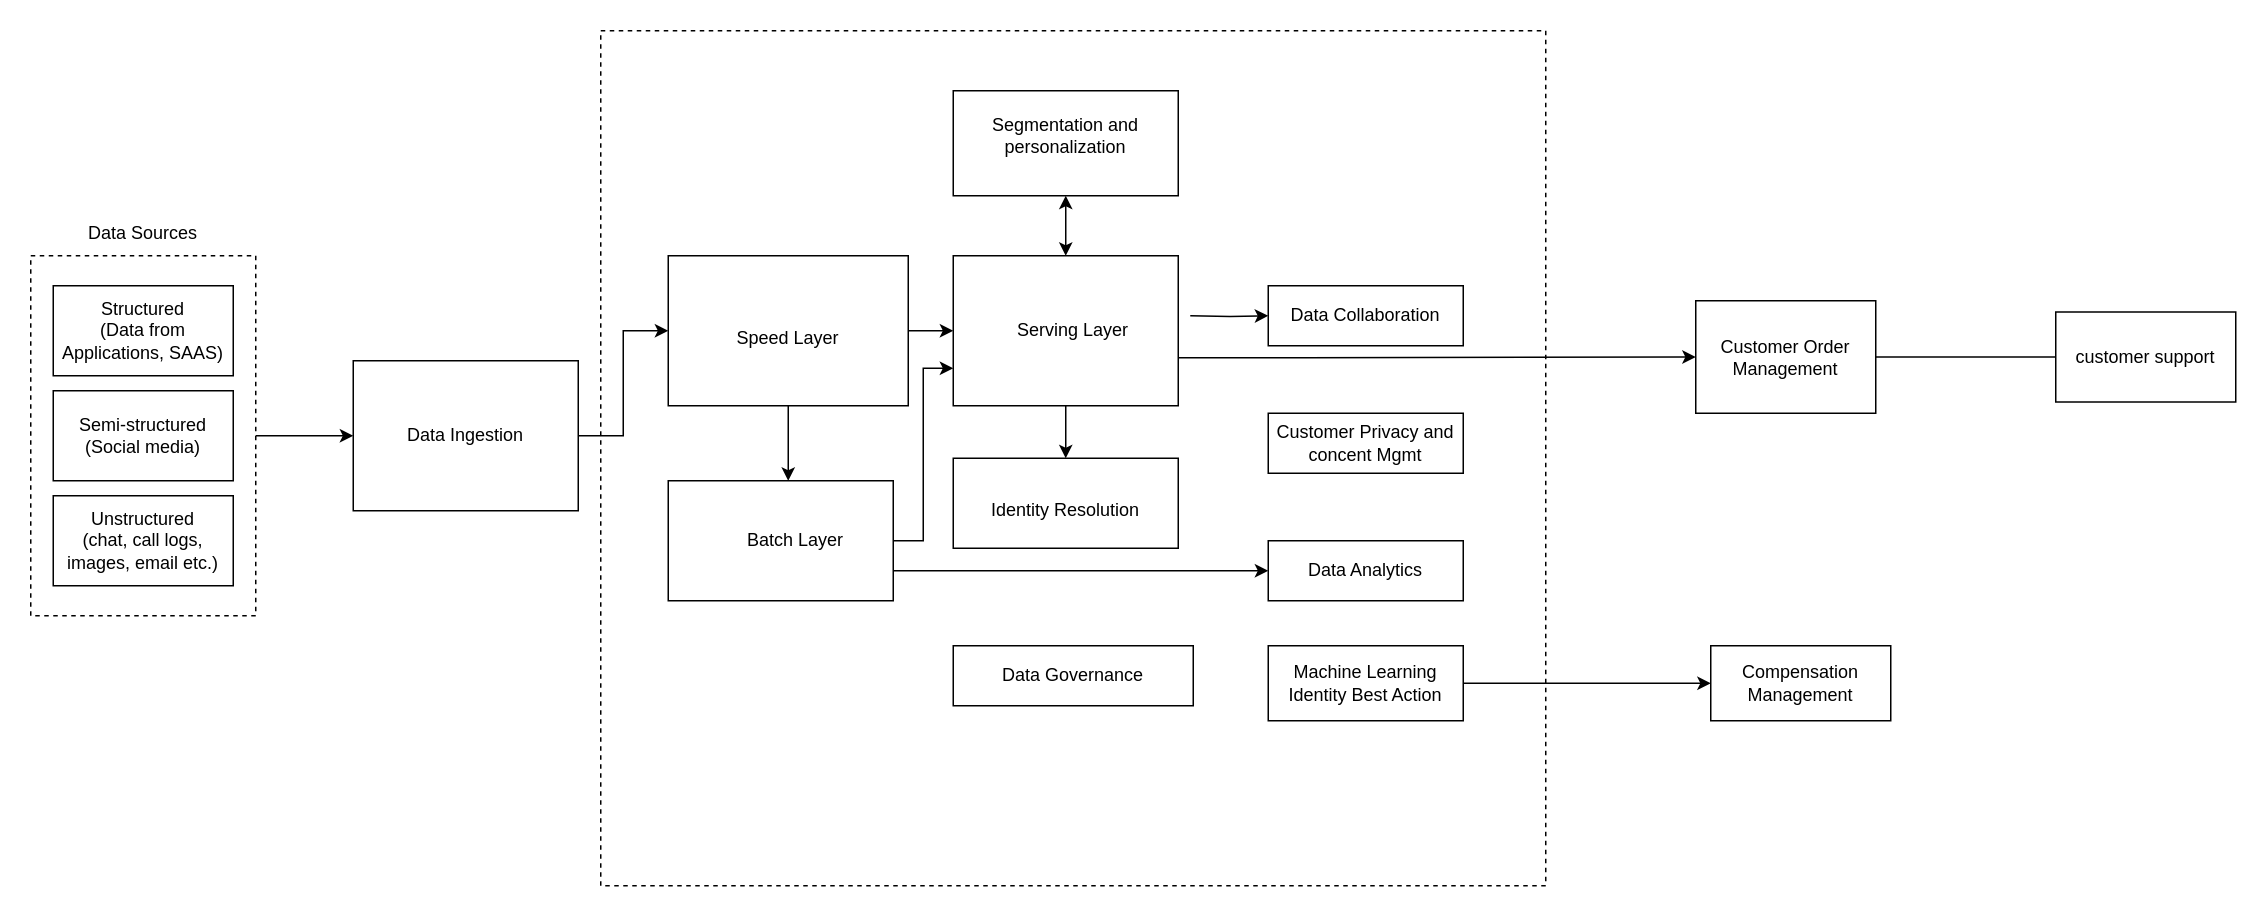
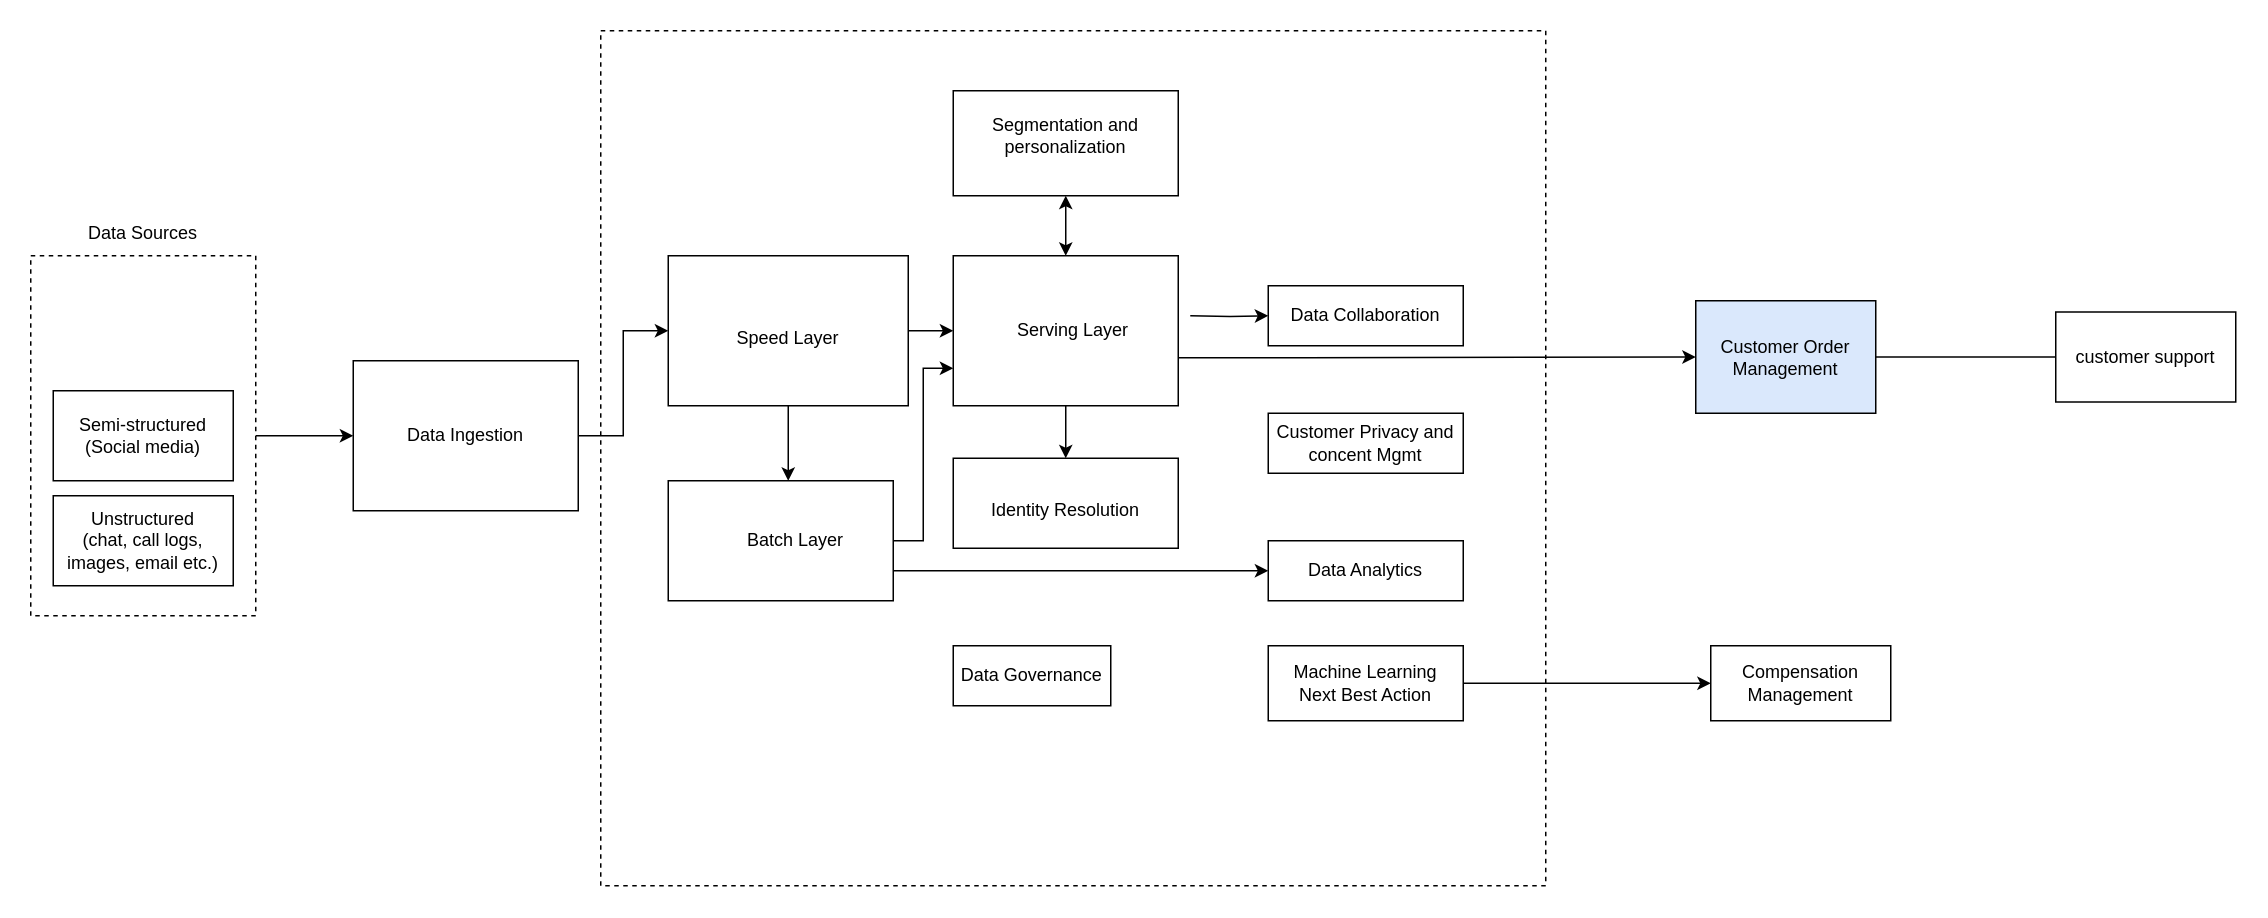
  <mxCell id="0" />
  <mxCell id="1" parent="0" />
  <mxCell id="2" value="" style="rounded=0;whiteSpace=wrap;html=1;fillColor=none;dashed=1;" parent="1" vertex="1"><mxGeometry x="400" y="20" width="630" height="570" as="geometry" /></mxCell>
  <mxCell id="3" style="edgeStyle=orthogonalEdgeStyle;rounded=0;orthogonalLoop=1;jettySize=auto;html=1;entryX=0;entryY=0.5;entryDx=0;entryDy=0;" parent="1" source="4" target="10" edge="1"><mxGeometry relative="1" as="geometry" /></mxCell>
  <mxCell id="4" value="" style="rounded=0;whiteSpace=wrap;html=1;fillColor=none;dashed=1;fontColor=#ffffff;strokeColor=#000000;" parent="1" vertex="1"><mxGeometry x="20" y="170" width="150" height="240" as="geometry" /></mxCell>
  <mxCell id="5" value="Semi-structured&lt;br&gt;(Social media)" style="rounded=0;whiteSpace=wrap;html=1;" parent="1" vertex="1"><mxGeometry x="35" y="260" width="120" height="60" as="geometry" /></mxCell>
- <mxCell id="6" value="Structured&lt;br&gt;(Data from Applications, SAAS)" style="rounded=0;whiteSpace=wrap;html=1;" parent="1" vertex="1"><mxGeometry x="35" y="190" width="120" height="60" as="geometry" /></mxCell>
  <mxCell id="7" value="Unstructured&lt;br&gt;(chat, call logs, images, email etc.)" style="rounded=0;whiteSpace=wrap;html=1;" parent="1" vertex="1"><mxGeometry x="35" y="330" width="120" height="60" as="geometry" /></mxCell>
  <mxCell id="8" value="Data Sources" style="text;html=1;strokeColor=none;fillColor=none;align=center;verticalAlign=middle;whiteSpace=wrap;rounded=0;" parent="1" vertex="1"><mxGeometry x="40" y="140" width="110" height="30" as="geometry" /></mxCell>
  <mxCell id="9" style="edgeStyle=orthogonalEdgeStyle;rounded=0;orthogonalLoop=1;jettySize=auto;html=1;entryX=0;entryY=0.5;entryDx=0;entryDy=0;" parent="1" source="10" target="20" edge="1"><mxGeometry relative="1" as="geometry" /></mxCell>
  <mxCell id="10" value="" style="rounded=0;whiteSpace=wrap;html=1;fillColor=none;fontColor=#ffffff;strokeColor=#000000;" parent="1" vertex="1"><mxGeometry x="235" y="240" width="150" height="100" as="geometry" /></mxCell>
  <mxCell id="11" value="Data Ingestion" style="text;html=1;strokeColor=none;fillColor=none;align=center;verticalAlign=middle;whiteSpace=wrap;rounded=0;" parent="1" vertex="1"><mxGeometry x="255" y="275" width="110" height="30" as="geometry" /></mxCell>
  <mxCell id="12" style="edgeStyle=orthogonalEdgeStyle;rounded=0;orthogonalLoop=1;jettySize=auto;html=1;entryX=0.5;entryY=0;entryDx=0;entryDy=0;" parent="1" source="14" target="24" edge="1"><mxGeometry relative="1" as="geometry"><Array as="points" /></mxGeometry></mxCell>
  <mxCell id="13" style="edgeStyle=orthogonalEdgeStyle;rounded=0;orthogonalLoop=1;jettySize=auto;html=1;entryX=0;entryY=0.5;entryDx=0;entryDy=0;" parent="1" source="14" target="37" edge="1"><mxGeometry relative="1" as="geometry"><Array as="points"><mxPoint x="870" y="238" /><mxPoint x="870" y="238" /></Array></mxGeometry></mxCell>
  <mxCell id="14" value="" style="rounded=0;whiteSpace=wrap;html=1;fillColor=none;fontColor=#ffffff;strokeColor=#000000;" parent="1" vertex="1"><mxGeometry x="635" y="170" width="150" height="100" as="geometry" /></mxCell>
  <mxCell id="15" value="Speed Layer" style="text;html=1;strokeColor=none;fillColor=none;align=center;verticalAlign=middle;whiteSpace=wrap;rounded=0;" parent="1" vertex="1"><mxGeometry x="470" y="210" width="110" height="30" as="geometry" /></mxCell>
  <mxCell id="16" style="edgeStyle=orthogonalEdgeStyle;rounded=0;orthogonalLoop=1;jettySize=auto;html=1;entryX=0;entryY=0.75;entryDx=0;entryDy=0;" parent="1" source="17" target="14" edge="1"><mxGeometry relative="1" as="geometry" /></mxCell>
  <mxCell id="17" value="" style="rounded=0;whiteSpace=wrap;html=1;fillColor=none;fontColor=#ffffff;strokeColor=#000000;" parent="1" vertex="1"><mxGeometry x="445" y="320" width="150" height="80" as="geometry" /></mxCell>
  <mxCell id="18" value="Batch Layer" style="text;html=1;strokeColor=none;fillColor=none;align=center;verticalAlign=middle;whiteSpace=wrap;rounded=0;" parent="1" vertex="1"><mxGeometry x="475" y="350" width="110" height="20" as="geometry" /></mxCell>
  <mxCell id="19" style="edgeStyle=orthogonalEdgeStyle;rounded=0;orthogonalLoop=1;jettySize=auto;html=1;" parent="1" source="20" target="14" edge="1"><mxGeometry relative="1" as="geometry" /></mxCell>
  <mxCell id="20" value="" style="rounded=0;whiteSpace=wrap;html=1;fillColor=none;fontColor=#ffffff;strokeColor=#000000;" parent="1" vertex="1"><mxGeometry x="445" y="170" width="160" height="100" as="geometry" /></mxCell>
  <mxCell id="21" style="rounded=0;orthogonalLoop=1;jettySize=auto;html=1;entryX=0;entryY=0.5;entryDx=0;entryDy=0;exitX=1;exitY=0.75;exitDx=0;exitDy=0;" parent="1" source="17" target="30" edge="1"><mxGeometry relative="1" as="geometry"><mxPoint x="795" y="220" as="sourcePoint" /></mxGeometry></mxCell>
  <mxCell id="22" style="edgeStyle=orthogonalEdgeStyle;rounded=0;orthogonalLoop=1;jettySize=auto;html=1;" parent="1" target="31" edge="1"><mxGeometry relative="1" as="geometry"><mxPoint x="793" y="210" as="sourcePoint" /></mxGeometry></mxCell>
  <mxCell id="23" value="Serving Layer" style="text;html=1;strokeColor=none;fillColor=none;align=center;verticalAlign=middle;whiteSpace=wrap;rounded=0;" parent="1" vertex="1"><mxGeometry x="655" y="210" width="120" height="20" as="geometry" /></mxCell>
  <mxCell id="24" value="" style="rounded=0;whiteSpace=wrap;html=1;fillColor=none;fontColor=#ffffff;strokeColor=#000000;" parent="1" vertex="1"><mxGeometry x="635" y="305" width="150" height="60" as="geometry" /></mxCell>
  <mxCell id="25" value="Identity Resolution" style="text;html=1;strokeColor=none;fillColor=none;align=center;verticalAlign=middle;whiteSpace=wrap;rounded=0;" parent="1" vertex="1"><mxGeometry x="655" y="330" width="110" height="20" as="geometry" /></mxCell>
  <mxCell id="26" style="edgeStyle=orthogonalEdgeStyle;rounded=0;orthogonalLoop=1;jettySize=auto;html=1;" parent="1" source="20" edge="1"><mxGeometry relative="1" as="geometry"><mxPoint x="525" y="320" as="targetPoint" /></mxGeometry></mxCell>
  <mxCell id="27" value="" style="rounded=0;whiteSpace=wrap;html=1;fillColor=none;fontColor=#ffffff;strokeColor=#000000;" parent="1" vertex="1"><mxGeometry x="635" y="60" width="150" height="70" as="geometry" /></mxCell>
  <mxCell id="28" value="Segmentation and personalization" style="text;html=1;strokeColor=none;fillColor=none;align=center;verticalAlign=middle;whiteSpace=wrap;rounded=0;" parent="1" vertex="1"><mxGeometry x="655" y="80" width="110" height="20" as="geometry" /></mxCell>
  <mxCell id="29" value="" style="endArrow=classic;startArrow=classic;html=1;rounded=0;exitX=0.5;exitY=0;exitDx=0;exitDy=0;entryX=0.5;entryY=1;entryDx=0;entryDy=0;" parent="1" source="14" target="27" edge="1"><mxGeometry width="50" height="50" relative="1" as="geometry"><mxPoint x="825" y="200" as="sourcePoint" /><mxPoint x="875" y="150" as="targetPoint" /></mxGeometry></mxCell>
  <mxCell id="30" value="&lt;font color=&quot;#000000&quot;&gt;Data Analytics&lt;/font&gt;" style="rounded=0;whiteSpace=wrap;html=1;fillColor=none;fontColor=#ffffff;strokeColor=#000000;" parent="1" vertex="1"><mxGeometry x="845" y="360" width="130" height="40" as="geometry" /></mxCell>
  <mxCell id="31" value="&lt;font color=&quot;#000000&quot;&gt;Data Collaboration&lt;/font&gt;" style="rounded=0;whiteSpace=wrap;html=1;fillColor=none;fontColor=#ffffff;strokeColor=#000000;" parent="1" vertex="1"><mxGeometry x="845" y="190" width="130" height="40" as="geometry" /></mxCell>
  <mxCell id="32" value="&lt;font color=&quot;#000000&quot;&gt;Customer Privacy and concent Mgmt&lt;/font&gt;" style="rounded=0;whiteSpace=wrap;html=1;fillColor=none;fontColor=#ffffff;strokeColor=#000000;" parent="1" vertex="1"><mxGeometry x="845" y="275" width="130" height="40" as="geometry" /></mxCell>
  <mxCell id="33" style="edgeStyle=orthogonalEdgeStyle;rounded=0;orthogonalLoop=1;jettySize=auto;html=1;entryX=0;entryY=0.5;entryDx=0;entryDy=0;" parent="1" source="34" target="35" edge="1"><mxGeometry relative="1" as="geometry"><mxPoint x="1065" y="455" as="targetPoint" /></mxGeometry></mxCell>
- <mxCell id="34" value="&lt;font color=&quot;#000000&quot;&gt;Machine Learning&lt;br&gt;Identity Best Action&lt;br&gt;&lt;/font&gt;" style="rounded=0;whiteSpace=wrap;html=1;fillColor=none;fontColor=#ffffff;strokeColor=#000000;" parent="1" vertex="1"><mxGeometry x="845" y="430" width="130" height="50" as="geometry" /></mxCell>
+ <mxCell id="34" value="&lt;font color=&quot;#000000&quot;&gt;Machine Learning&lt;br&gt;Next Best Action&lt;br&gt;&lt;/font&gt;" style="rounded=0;whiteSpace=wrap;html=1;fillColor=none;fontColor=#ffffff;strokeColor=#000000;" parent="1" vertex="1"><mxGeometry x="845" y="430" width="130" height="50" as="geometry" /></mxCell>
  <mxCell id="35" value="Compensation Management" style="rounded=0;whiteSpace=wrap;html=1;" parent="1" vertex="1"><mxGeometry x="1140" y="430" width="120" height="50" as="geometry" /></mxCell>
- <mxCell id="36" value="&lt;font color=&quot;#000000&quot;&gt;Data Governance&lt;/font&gt;" style="rounded=0;whiteSpace=wrap;html=1;fillColor=none;fontColor=#ffffff;strokeColor=#000000;" parent="1" vertex="1"><mxGeometry x="635" y="430" width="160" height="40" as="geometry" /></mxCell>
- <mxCell id="37" value="Customer Order Management" style="rounded=0;whiteSpace=wrap;html=1;" parent="1" vertex="1"><mxGeometry x="1130" y="200" width="120" height="75" as="geometry" /></mxCell>
+ <mxCell id="36" value="&lt;font color=&quot;#000000&quot;&gt;Data Governance&lt;/font&gt;" style="rounded=0;whiteSpace=wrap;html=1;fillColor=none;fontColor=#ffffff;strokeColor=#000000;" parent="1" vertex="1"><mxGeometry x="635" y="430" width="105" height="40" as="geometry" /></mxCell>
+ <mxCell id="37" value="Customer Order Management" style="rounded=0;whiteSpace=wrap;html=1;fillColor=#dae8fc;" parent="1" vertex="1"><mxGeometry x="1130" y="200" width="120" height="75" as="geometry" /></mxCell>
  <mxCell id="38" style="edgeStyle=orthogonalEdgeStyle;rounded=0;orthogonalLoop=1;jettySize=auto;html=1;entryX=1;entryY=0.5;entryDx=0;entryDy=0;endArrow=none;" parent="1" source="39" target="37" edge="1"><mxGeometry relative="1" as="geometry" /></mxCell>
  <mxCell id="39" value="customer support" style="rounded=0;whiteSpace=wrap;html=1;" parent="1" vertex="1"><mxGeometry x="1370" y="207.5" width="120" height="60" as="geometry" /></mxCell>
